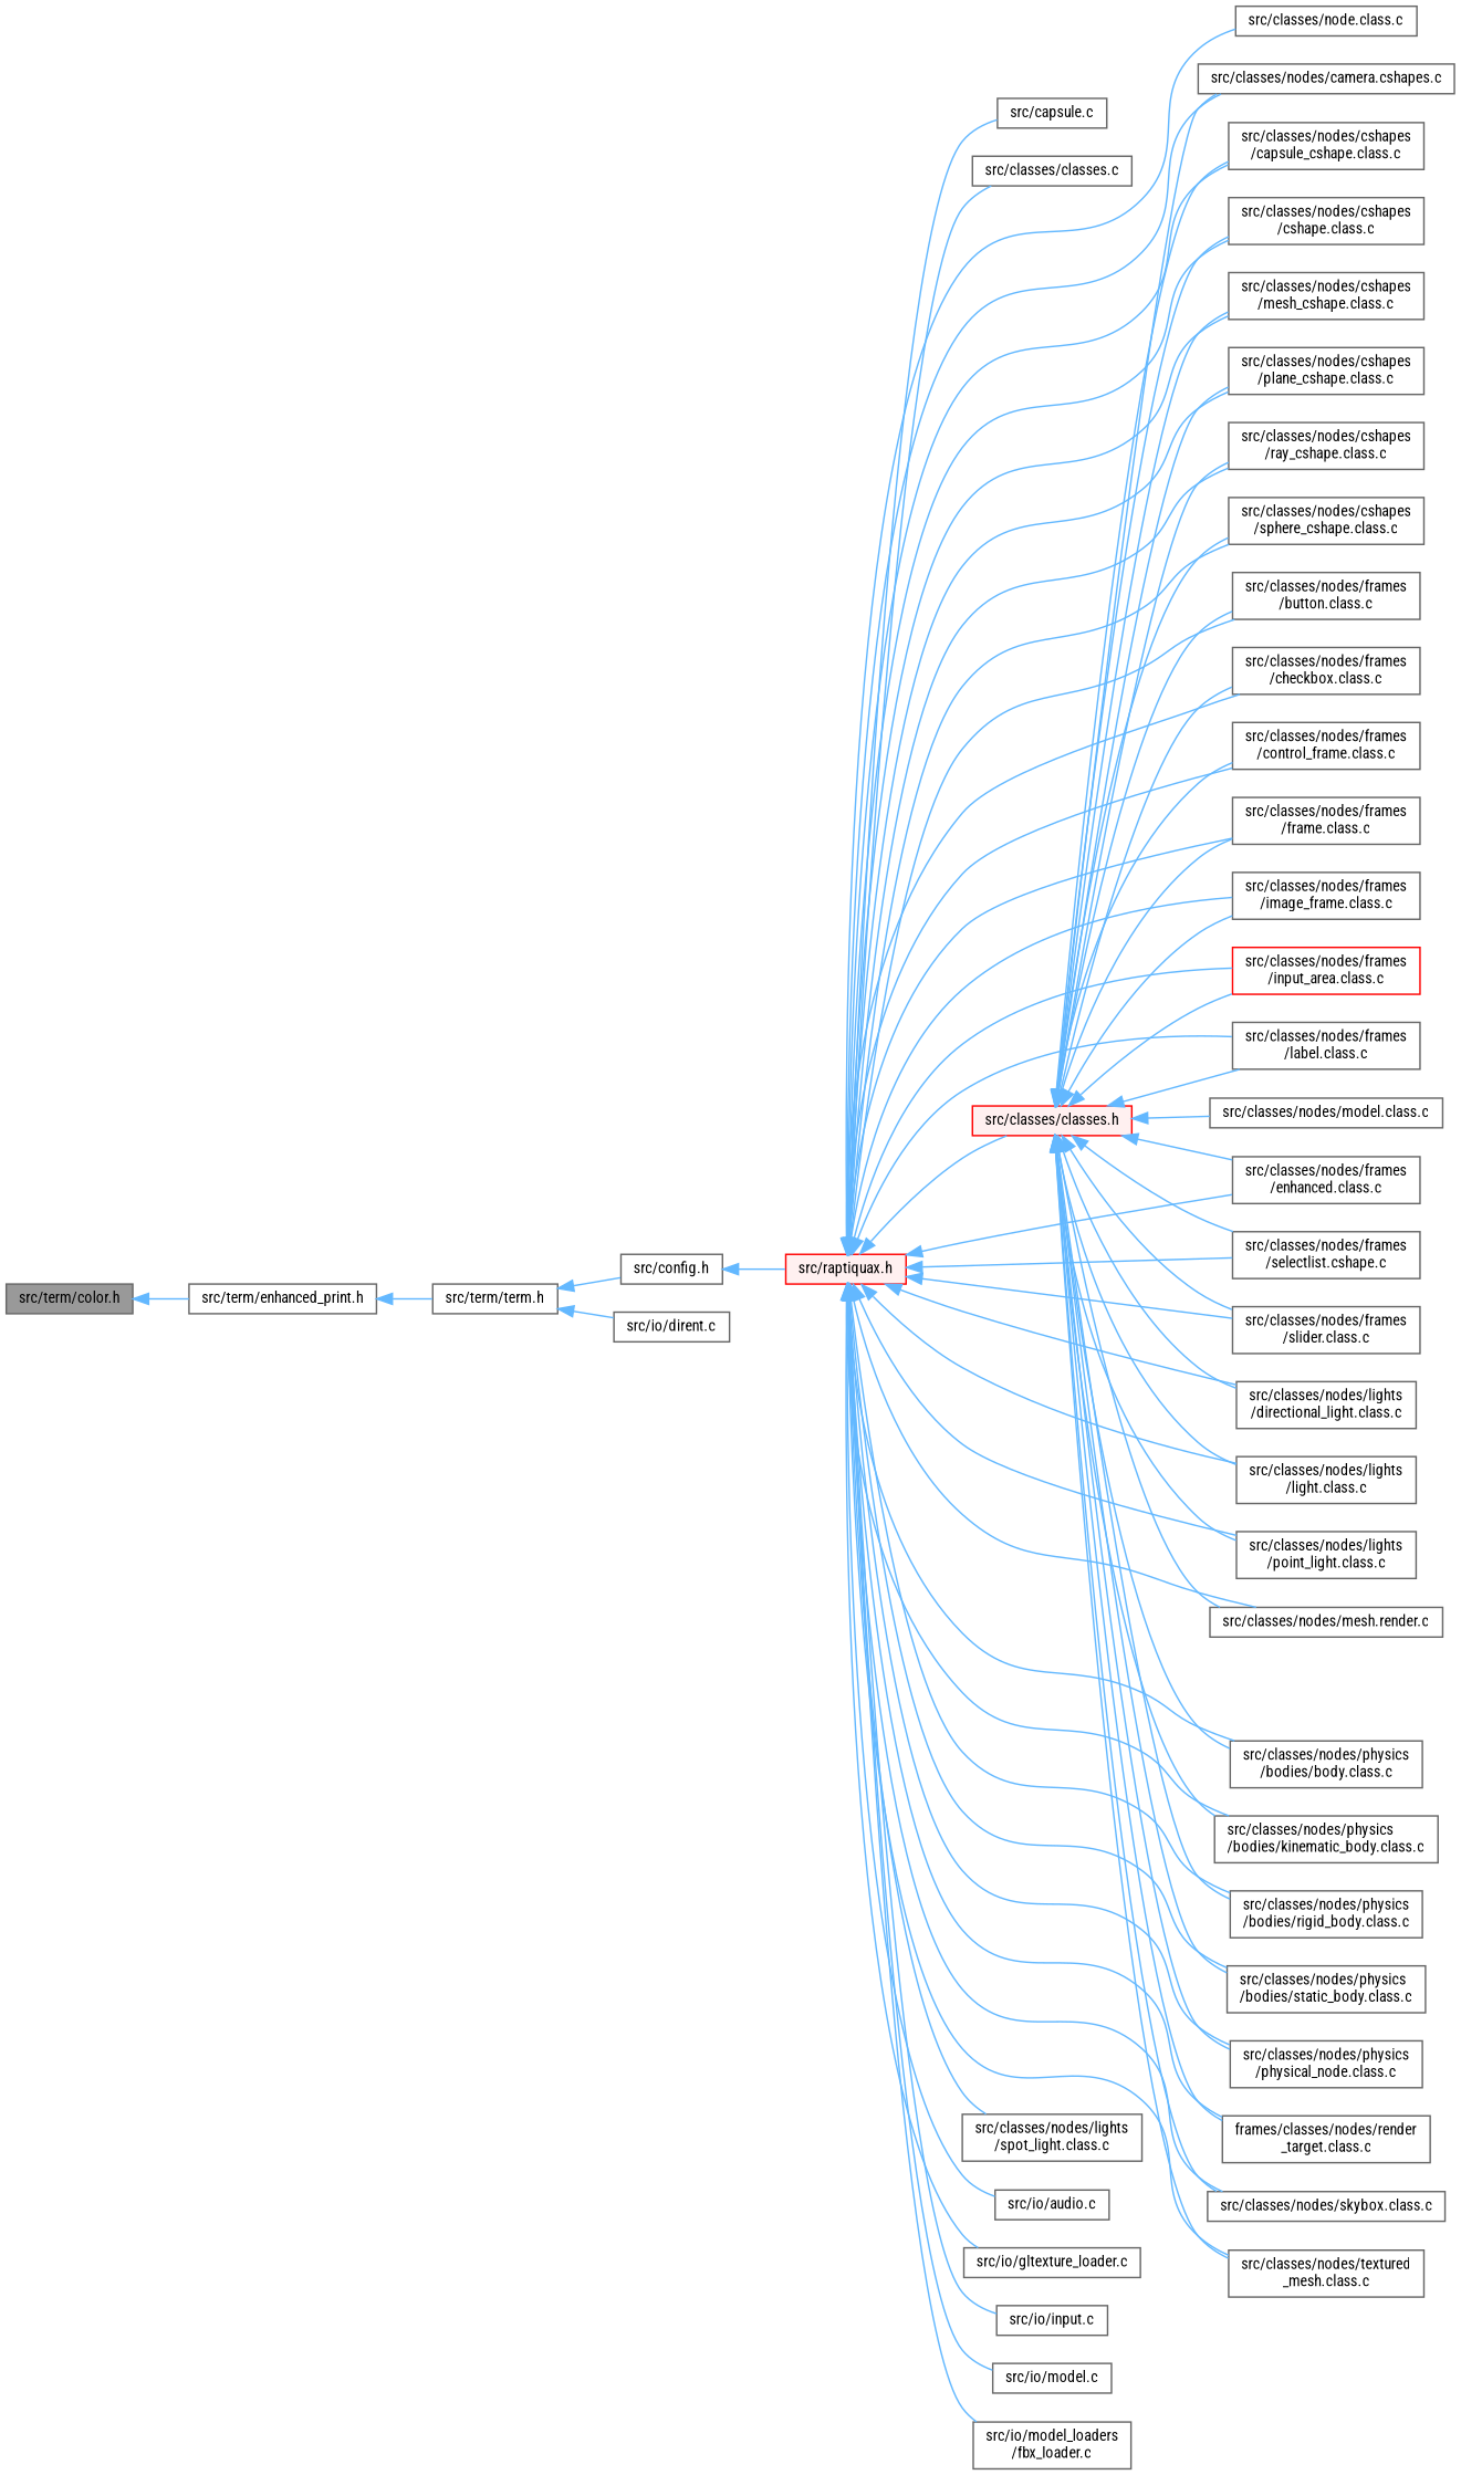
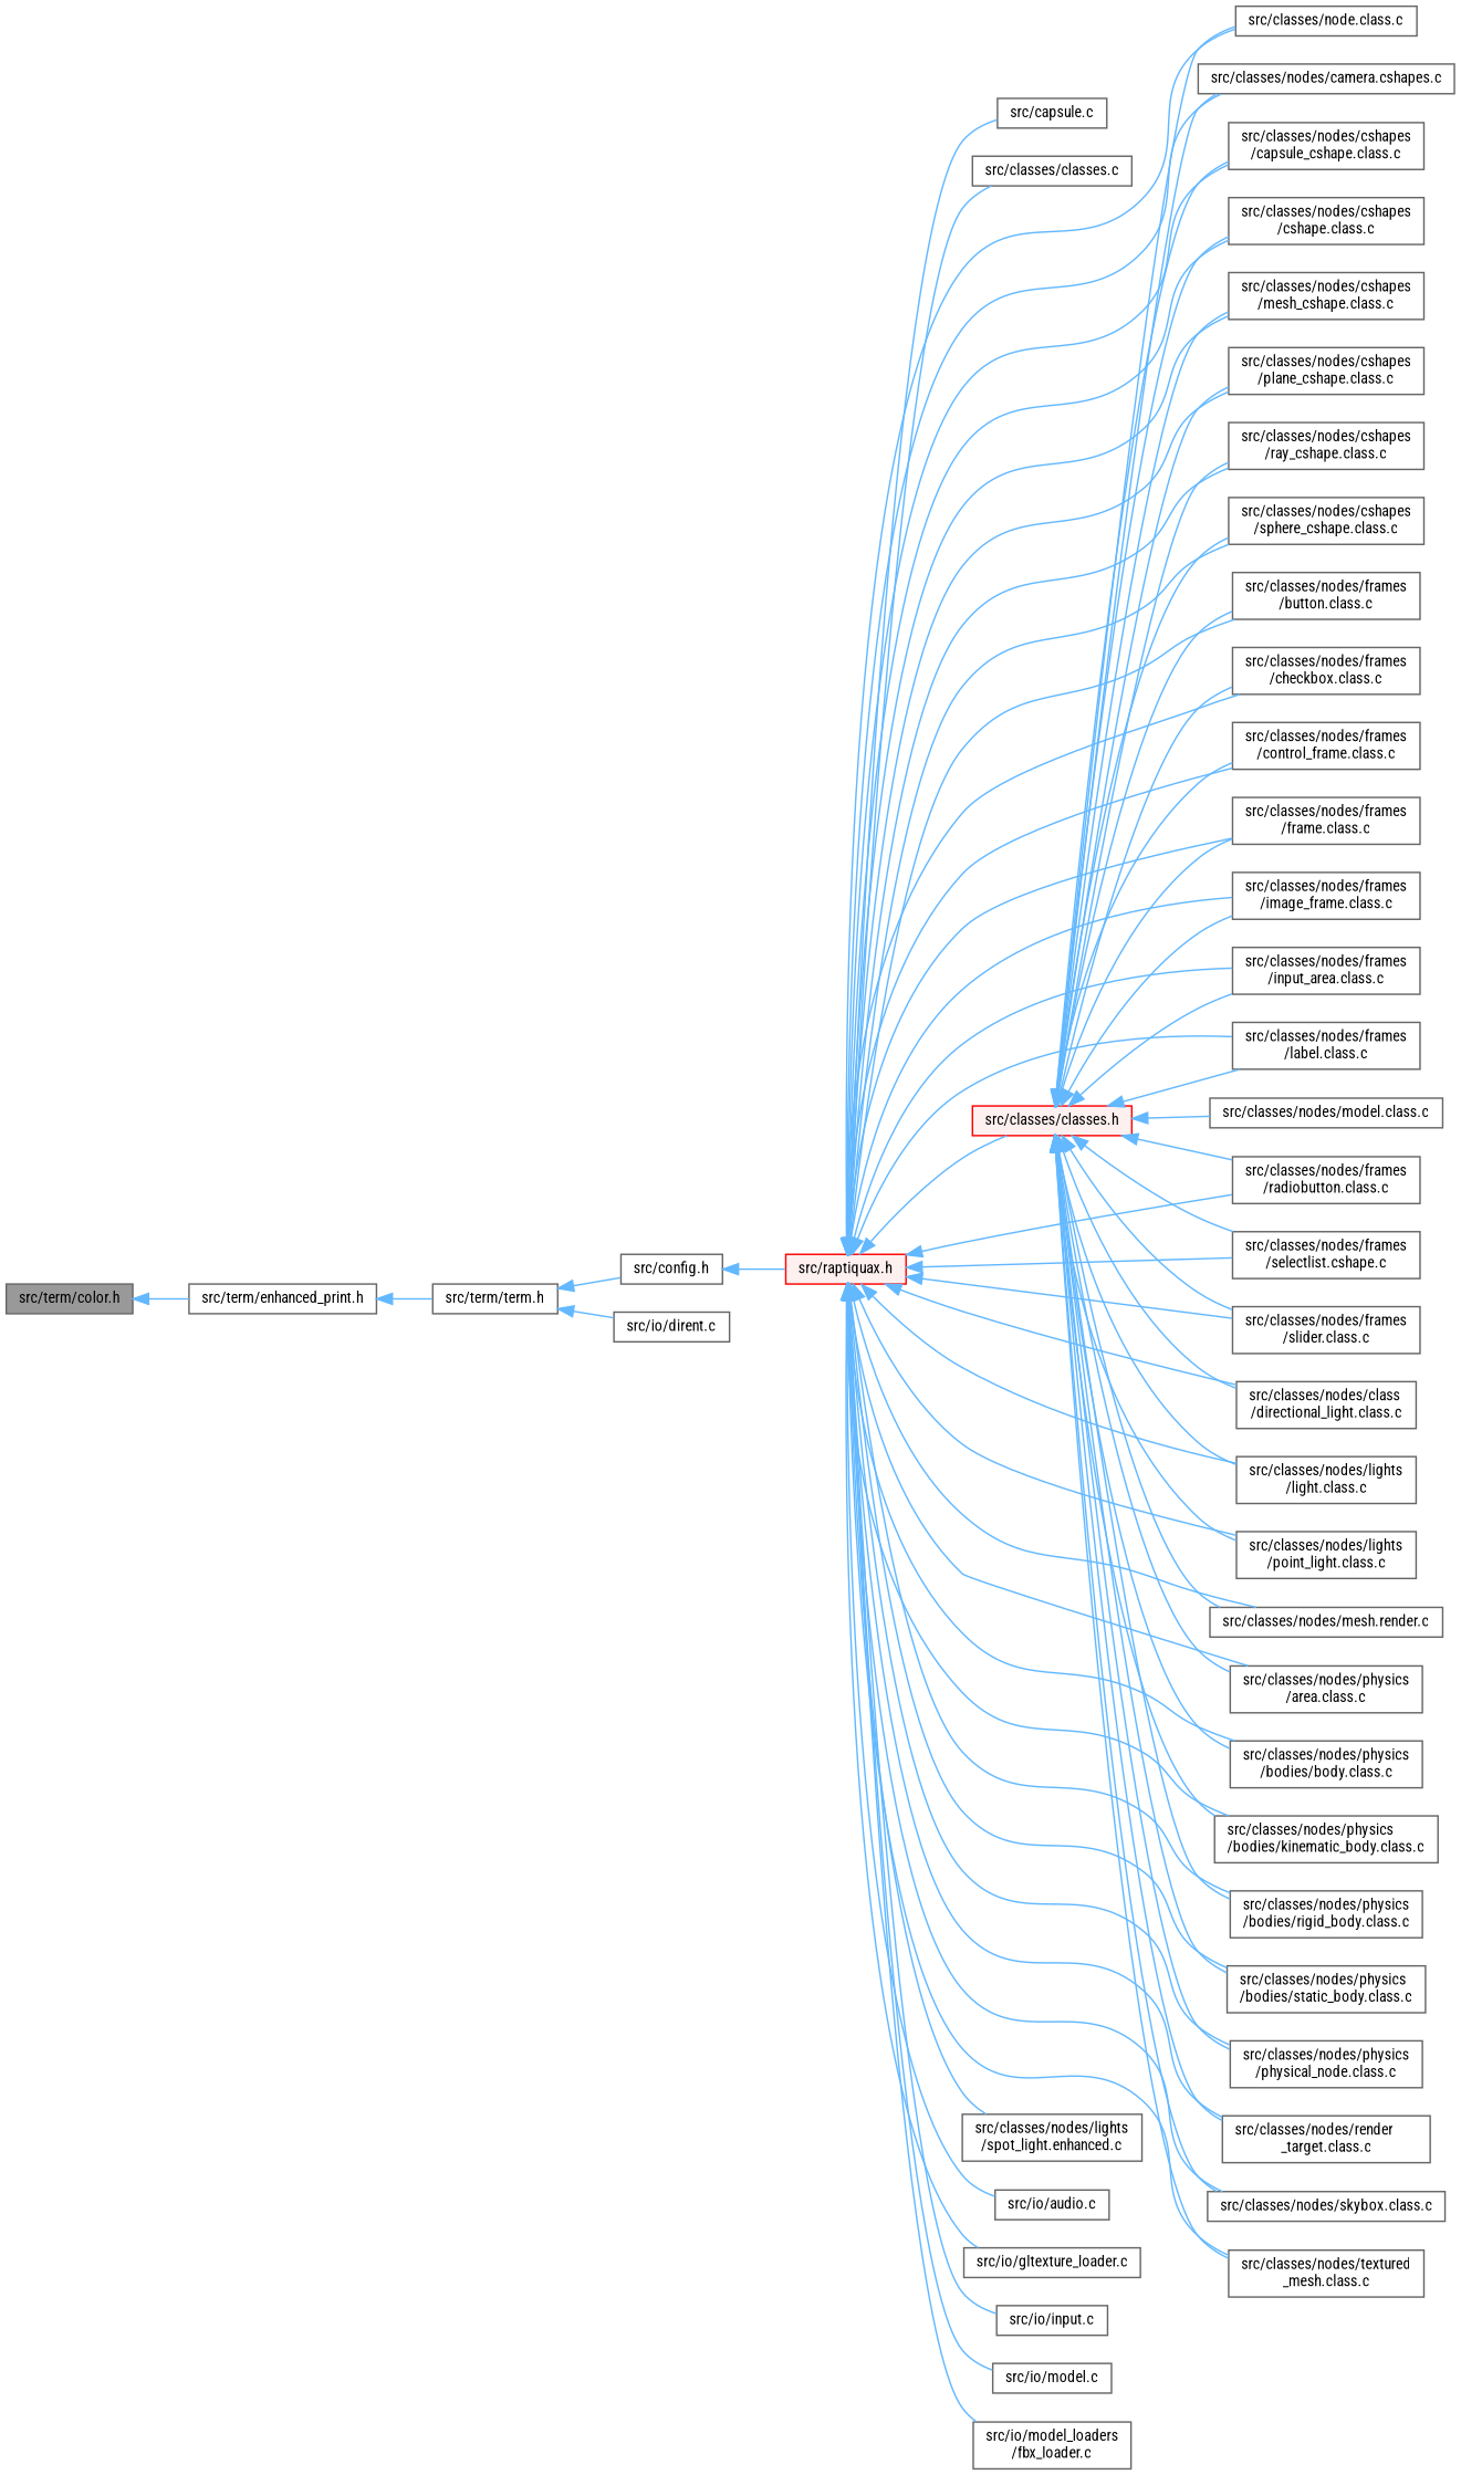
  digraph {
    fontname="Roboto Condensed"
    rankdir=LR
    node [color=grey40 fillcolor=white fontname="Roboto Condensed" fontsize=10 shape=box style=filled]
    edge [color=steelblue1 dir=back fontname="Roboto Condensed" fontsize=10 labelfontname=Helvetica labelfontsize=10 style=solid]
    n1 [color=gray40 fillcolor=grey60 fontcolor=black height=0.2 label="src/term/color.h" width=0.4]
    n2 [height=0.2 label="src/term/enhanced_print.h" width=0.4]
    n3 [height=0.2 label="src/term/term.h" width=0.4]
    n4 [height=0.2 label="src/config.h" width=0.4]
    n5 [height=0.2 label="src/io/dirent.c" width=0.4]
    n6 [color=red fillcolor="#FFF0F0" height=0.2 label="src/raptiquax.h" width=0.4]
    n7 [height=0.2 label="src/capsule.c" width=0.4]
    n8 [height=0.2 label="src/classes/classes.c" width=0.4]
    n9 [color=red fillcolor="#FFF0F0" height=0.2 label="src/classes/classes.h" width=0.4]
    n10 [height=0.2 label="src/classes/node.class.c" width=0.4]
    n11 [height=0.2 label="src/classes/nodes/camera.cshapes.c" width=0.4]
    n12 [height=0.2 label="src/classes/nodes/cshapes\l/capsule_cshape.class.c" width=0.4]
    n13 [height=0.2 label="src/classes/nodes/cshapes\l/cshape.class.c" width=0.4]
    n14 [height=0.2 label="src/classes/nodes/cshapes\l/mesh_cshape.class.c" width=0.4]
    n15 [height=0.2 label="src/classes/nodes/cshapes\l/plane_cshape.class.c" width=0.4]
    n16 [height=0.2 label="src/classes/nodes/cshapes\l/ray_cshape.class.c" width=0.4]
    n17 [height=0.2 label="src/classes/nodes/cshapes\l/sphere_cshape.class.c" width=0.4]
    n18 [height=0.2 label="src/classes/nodes/frames\l/button.class.c" width=0.4]
    n19 [height=0.2 label="src/classes/nodes/frames\l/checkbox.class.c" width=0.4]
    n20 [height=0.2 label="src/classes/nodes/frames\l/control_frame.class.c" width=0.4]
    n21 [height=0.2 label="src/classes/nodes/frames\l/frame.class.c" width=0.4]
    n22 [height=0.2 label="src/classes/nodes/frames\l/image_frame.class.c" width=0.4]
-   n23 [color=red height=0.2 label="src/classes/nodes/frames\l/input_area.class.c" width=0.4]
+   n23 [height=0.2 label="src/classes/nodes/frames\l/input_area.class.c" width=0.4]
    n24 [height=0.2 label="src/classes/nodes/frames\l/label.class.c" width=0.4]
-   n25 [height=0.2 label="src/classes/nodes/frames\l/enhanced.class.c" width=0.4]
+   n25 [height=0.2 label="src/classes/nodes/frames\l/radiobutton.class.c" width=0.4]
    n26 [height=0.2 label="src/classes/nodes/frames\l/selectlist.cshape.c" width=0.4]
    n27 [height=0.2 label="src/classes/nodes/frames\l/slider.class.c" width=0.4]
-   n28 [height=0.2 label="src/classes/nodes/lights\l/directional_light.class.c" width=0.4]
+   n28 [height=0.2 label="src/classes/nodes/class\l/directional_light.class.c" width=0.4]
    n29 [height=0.2 label="src/classes/nodes/lights\l/light.class.c" width=0.4]
    n30 [height=0.2 label="src/classes/nodes/lights\l/point_light.class.c" width=0.4]
-   n31 [height=0.2 label="src/classes/nodes/lights\l/spot_light.class.c" width=0.4]
+   n31 [height=0.2 label="src/classes/nodes/lights\l/spot_light.enhanced.c" width=0.4]
    n32 [height=0.2 label="src/classes/nodes/mesh.render.c" width=0.4]
+   n33 [height=0.2 label="src/classes/nodes/physics\l/area.class.c" width=0.4]
    n34 [height=0.2 label="src/classes/nodes/physics\l/bodies/body.class.c" width=0.4]
    n35 [height=0.2 label="src/classes/nodes/physics\l/bodies/kinematic_body.class.c" width=0.4]
    n36 [height=0.2 label="src/classes/nodes/physics\l/bodies/rigid_body.class.c" width=0.4]
    n37 [height=0.2 label="src/classes/nodes/physics\l/bodies/static_body.class.c" width=0.4]
    n38 [height=0.2 label="src/classes/nodes/physics\l/physical_node.class.c" width=0.4]
-   n39 [height=0.2 label="frames/classes/nodes/render\l_target.class.c" width=0.4]
+   n39 [height=0.2 label="src/classes/nodes/render\l_target.class.c" width=0.4]
    n40 [height=0.2 label="src/classes/nodes/skybox.class.c" width=0.4]
    n41 [height=0.2 label="src/classes/nodes/textured\l_mesh.class.c" width=0.4]
    n42 [height=0.2 label="src/io/audio.c" width=0.4]
    n43 [height=0.2 label="src/io/gltexture_loader.c" width=0.4]
    n44 [height=0.2 label="src/io/input.c" width=0.4]
    n45 [height=0.2 label="src/io/model.c" width=0.4]
    n46 [height=0.2 label="src/io/model_loaders\l/fbx_loader.c" width=0.4]
    n47 [height=0.2 label="src/classes/nodes/model.class.c" width=0.4]
    n1 -> n2
    n2 -> n3
    n3 -> n4
    n3 -> n5
    n4 -> n6
    n6 -> n7
    n6 -> n8
    n6 -> n9
    n6 -> n10
    n6 -> n11
    n6 -> n12
    n6 -> n13
    n6 -> n14
    n6 -> n15
    n6 -> n16
    n6 -> n17
    n6 -> n18
    n6 -> n19
    n6 -> n20
    n6 -> n21
    n6 -> n22
    n6 -> n23
    n6 -> n24
    n6 -> n25
    n6 -> n26
    n6 -> n27
    n6 -> n28
    n6 -> n29
    n6 -> n30
    n6 -> n31
    n6 -> n32
+   n6 -> n33
    n6 -> n34
    n6 -> n35
    n6 -> n36
    n6 -> n37
    n6 -> n38
    n6 -> n39
    n6 -> n40
    n6 -> n41
    n6 -> n42
    n6 -> n43
    n6 -> n44
    n6 -> n45
    n6 -> n46
+   n9 -> n10
    n9 -> n11
    n9 -> n12
    n9 -> n13
    n9 -> n14
    n9 -> n15
    n9 -> n16
    n9 -> n17
    n9 -> n18
    n9 -> n19
    n9 -> n20
    n9 -> n21
    n9 -> n22
    n9 -> n23
    n9 -> n24
    n9 -> n25
    n9 -> n26
    n9 -> n27
    n9 -> n28
    n9 -> n29
    n9 -> n30
    n9 -> n32
+   n9 -> n33
    n9 -> n34
    n9 -> n35
    n9 -> n36
    n9 -> n37
    n9 -> n38
    n9 -> n39
    n9 -> n40
    n9 -> n41
    n9 -> n47
  }
